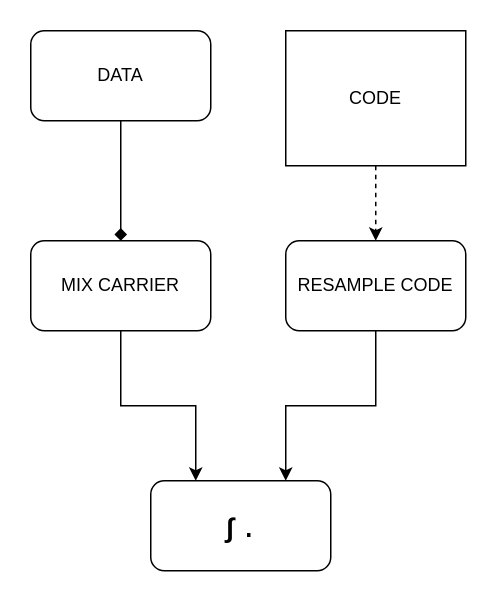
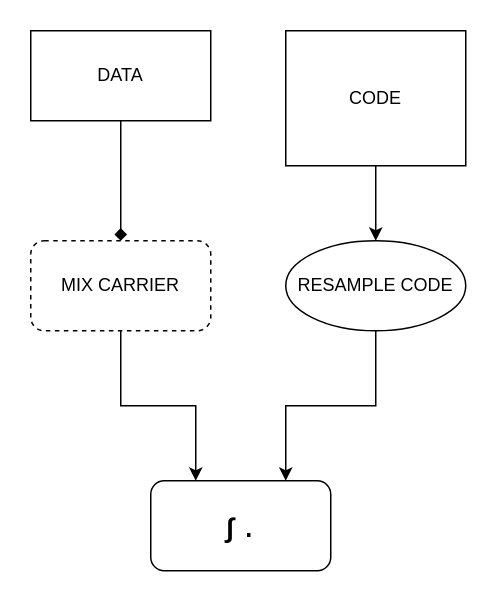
  <mxCell id="0" />
  <mxCell id="1" parent="0" />
  <mxCell id="2" style="edgeStyle=orthogonalEdgeStyle;rounded=0;orthogonalLoop=1;jettySize=auto;html=1;exitX=0.5;exitY=1;exitDx=0;exitDy=0;entryX=0.25;entryY=0;entryDx=0;entryDy=0;" edge="1" parent="1" source="3" target="6"><mxGeometry relative="1" as="geometry" /></mxCell>
- <mxCell id="3" value="MIX CARRIER" style="rounded=1;whiteSpace=wrap;html=1;" vertex="1" parent="1"><mxGeometry x="20" y="160" width="120" height="60" as="geometry" /></mxCell>
+ <mxCell id="3" value="MIX CARRIER" style="rounded=1;whiteSpace=wrap;html=1;dashed=1;" vertex="1" parent="1"><mxGeometry x="20" y="160" width="120" height="60" as="geometry" /></mxCell>
  <mxCell id="4" style="edgeStyle=orthogonalEdgeStyle;rounded=0;orthogonalLoop=1;jettySize=auto;html=1;exitX=0.5;exitY=1;exitDx=0;exitDy=0;entryX=0.75;entryY=0;entryDx=0;entryDy=0;" edge="1" parent="1" source="5" target="6"><mxGeometry relative="1" as="geometry" /></mxCell>
- <mxCell id="5" value="RESAMPLE CODE" style="rounded=1;whiteSpace=wrap;html=1;" vertex="1" parent="1"><mxGeometry x="190" y="160" width="120" height="60" as="geometry" /></mxCell>
+ <mxCell id="5" value="RESAMPLE CODE" style="ellipse;whiteSpace=wrap;html=1;" vertex="1" parent="1"><mxGeometry x="190" y="160" width="120" height="60" as="geometry" /></mxCell>
  <mxCell id="6" value="&lt;span class=&quot;ILfuVd&quot;&gt;&lt;font style=&quot;font-size: 18px&quot;&gt;&lt;b&gt;∫&lt;/b&gt;&lt;/font&gt;&amp;nbsp;&amp;nbsp;&lt;/span&gt;&lt;font style=&quot;font-size: 24px&quot;&gt;.&lt;/font&gt;" style="rounded=1;whiteSpace=wrap;html=1;" vertex="1" parent="1"><mxGeometry x="100" y="320" width="120" height="60" as="geometry" /></mxCell>
  <mxCell id="7" style="edgeStyle=orthogonalEdgeStyle;rounded=0;orthogonalLoop=1;jettySize=auto;html=1;exitX=0.5;exitY=1;exitDx=0;exitDy=0;entryX=0.5;entryY=0;entryDx=0;entryDy=0;endArrow=diamond;" edge="1" parent="1" source="8" target="3"><mxGeometry relative="1" as="geometry" /></mxCell>
- <mxCell id="8" value="DATA" style="whiteSpace=wrap;html=1;rounded=1;" vertex="1" parent="1"><mxGeometry x="20" y="20" width="120" height="60" as="geometry" /></mxCell>
- <mxCell id="9" style="edgeStyle=orthogonalEdgeStyle;rounded=0;orthogonalLoop=1;jettySize=auto;html=1;exitX=0.5;exitY=1;exitDx=0;exitDy=0;entryX=0.5;entryY=0;entryDx=0;entryDy=0;dashed=1;" edge="1" parent="1" source="10" target="5"><mxGeometry relative="1" as="geometry" /></mxCell>
+ <mxCell id="8" value="DATA" style="rounded=0;whiteSpace=wrap;html=1;" vertex="1" parent="1"><mxGeometry x="20" y="20" width="120" height="60" as="geometry" /></mxCell>
+ <mxCell id="9" style="edgeStyle=orthogonalEdgeStyle;rounded=0;orthogonalLoop=1;jettySize=auto;html=1;exitX=0.5;exitY=1;exitDx=0;exitDy=0;entryX=0.5;entryY=0;entryDx=0;entryDy=0;" edge="1" parent="1" source="10" target="5"><mxGeometry relative="1" as="geometry" /></mxCell>
  <mxCell id="10" value="CODE" style="rounded=0;whiteSpace=wrap;html=1;" vertex="1" parent="1"><mxGeometry x="190" y="20" width="120" height="90" as="geometry" /></mxCell>
